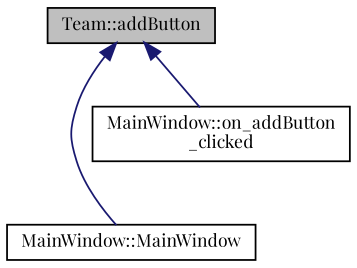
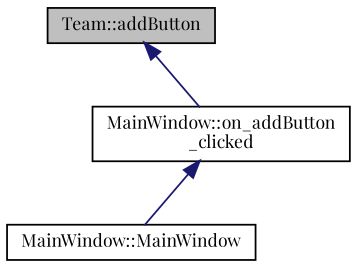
  digraph {
    fontname="Playfair Display"
    rankdir=TB
    node [color=black fillcolor=white fontname="Playfair Display" fontsize=10 shape=record style=filled]
    edge [color=midnightblue dir=back fontname="Playfair Display" fontsize=10 labelfontname=Helvetica labelfontsize=10 style=solid]
    n1 [fillcolor=grey75 fontcolor=black height=0.2 label="Team::addButton" width=0.4]
    n2 [height=0.2 label="MainWindow::MainWindow" width=0.4]
    n3 [height=0.2 label="MainWindow::on_addButton\l_clicked" width=0.4]
-   n1 -> n2
+   n3 -> n2
    n1 -> n3
  }
